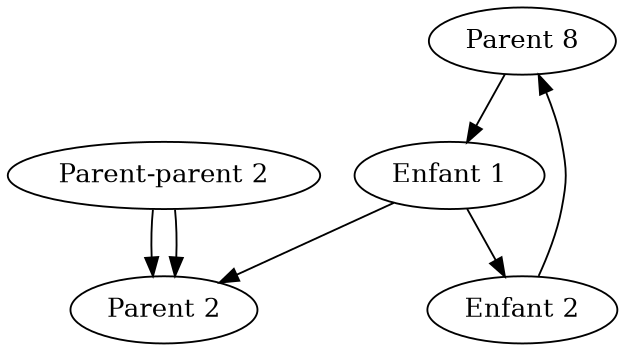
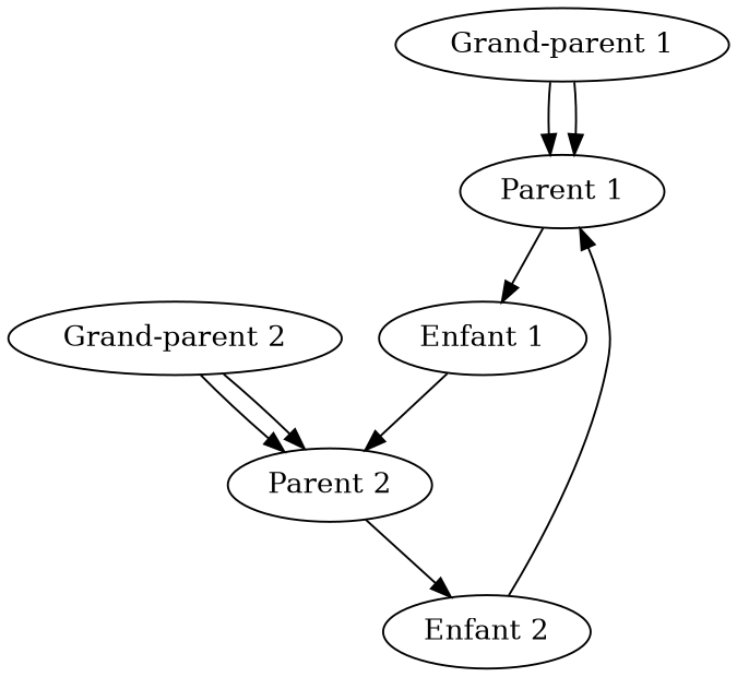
  digraph {
    fontname="DejaVu Serif"
    node [fontname="DejaVu Serif"]
    edge [fontname="DejaVu Serif"]
-   "Parent 1" [label="Parent 8"]
+   "Parent 1"
    "Enfant 1"
    "Parent 2"
    "Enfant 2"
-   "Grand-parent 2" [label="Parent-parent 2"]
+   "Grand-parent 1"
+   "Grand-parent 2"
    "Parent 1" -> "Enfant 1"
    "Enfant 1" -> "Parent 2"
-   "Enfant 1" -> "Enfant 2"
+   "Parent 2" -> "Enfant 2"
    "Enfant 2" -> "Parent 1"
+   "Grand-parent 1" -> "Parent 1"
+   "Grand-parent 1" -> "Parent 1"
    "Grand-parent 2" -> "Parent 2"
    "Grand-parent 2" -> "Parent 2"
  }
